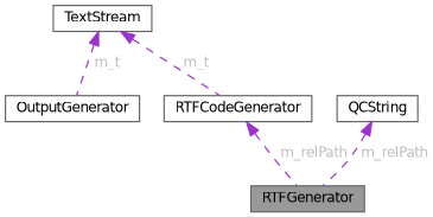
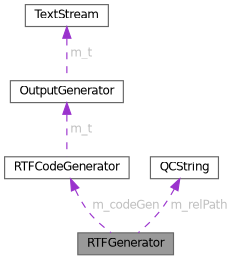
  digraph {
    node [color=gray40 fillcolor=white fontname=Helvetica fontsize=10 shape=box style=filled]
    edge [color=darkorchid3 dir=back fontcolor=grey fontname=Helvetica fontsize=10 labelfontname=Helvetica labelfontsize=10 style=dashed]
    n1 [fillcolor=grey60 fontcolor=black height=0.2 label=RTFGenerator width=0.4]
    n2 [height=0.2 label=OutputGenerator width=0.4]
    n3 [height=0.2 label=TextStream width=0.4]
    n4 [height=0.2 label=RTFCodeGenerator width=0.4]
    n5 [height=0.2 label=QCString width=0.4]
    n3 -> n2 [label=" m_t"]
-   n3 -> n4 [label=" m_t"]
-   n4 -> n1 [label=" m_relPath"]
+   n2 -> n4 [label=" m_t"]
+   n4 -> n1 [label=" m_codeGen"]
    n5 -> n1 [label=" m_relPath"]
  }
